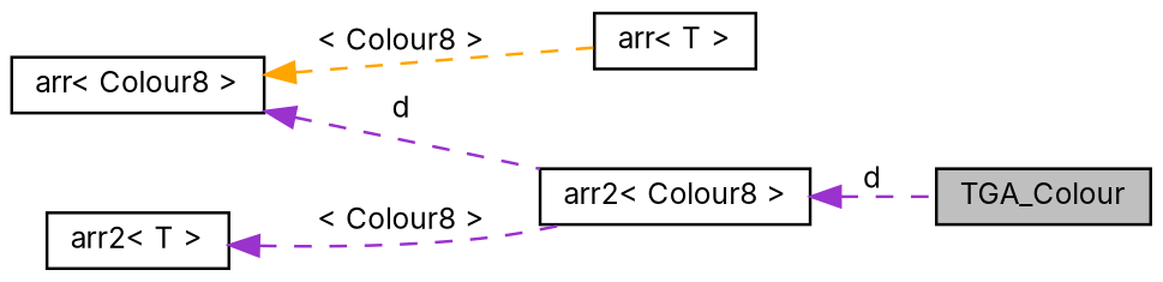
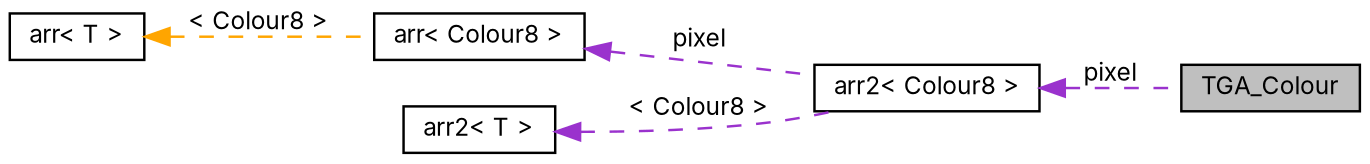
  digraph {
    fontname=Inter
    rankdir=LR
    node [color=black fillcolor=white fontname=Inter fontsize=10 shape=record style=filled]
    edge [color=darkorchid3 dir=back fontname=Inter fontsize=10 labelfontname=FreeSans labelfontsize=10 style=dashed]
    n1 [fillcolor=grey75 fontcolor=black height=0.2 label=TGA_Colour width=0.4]
    n2 [height=0.2 label="arr2\< Colour8 \>" width=0.4]
    n3 [height=0.2 label="arr\< Colour8 \>" width=0.4]
    n4 [height=0.2 label="arr\< T \>" width=0.4]
    n5 [height=0.2 label="arr2\< T \>" width=0.4]
-   n2 -> n1 [label=d]
-   n3 -> n2 [label=d]
-   n3 -> n4 [color=orange label="\< Colour8 \>"]
+   n2 -> n1 [label=pixel]
+   n3 -> n2 [label=pixel]
+   n4 -> n3 [color=orange label="\< Colour8 \>"]
    n5 -> n2 [label="\< Colour8 \>"]
  }
